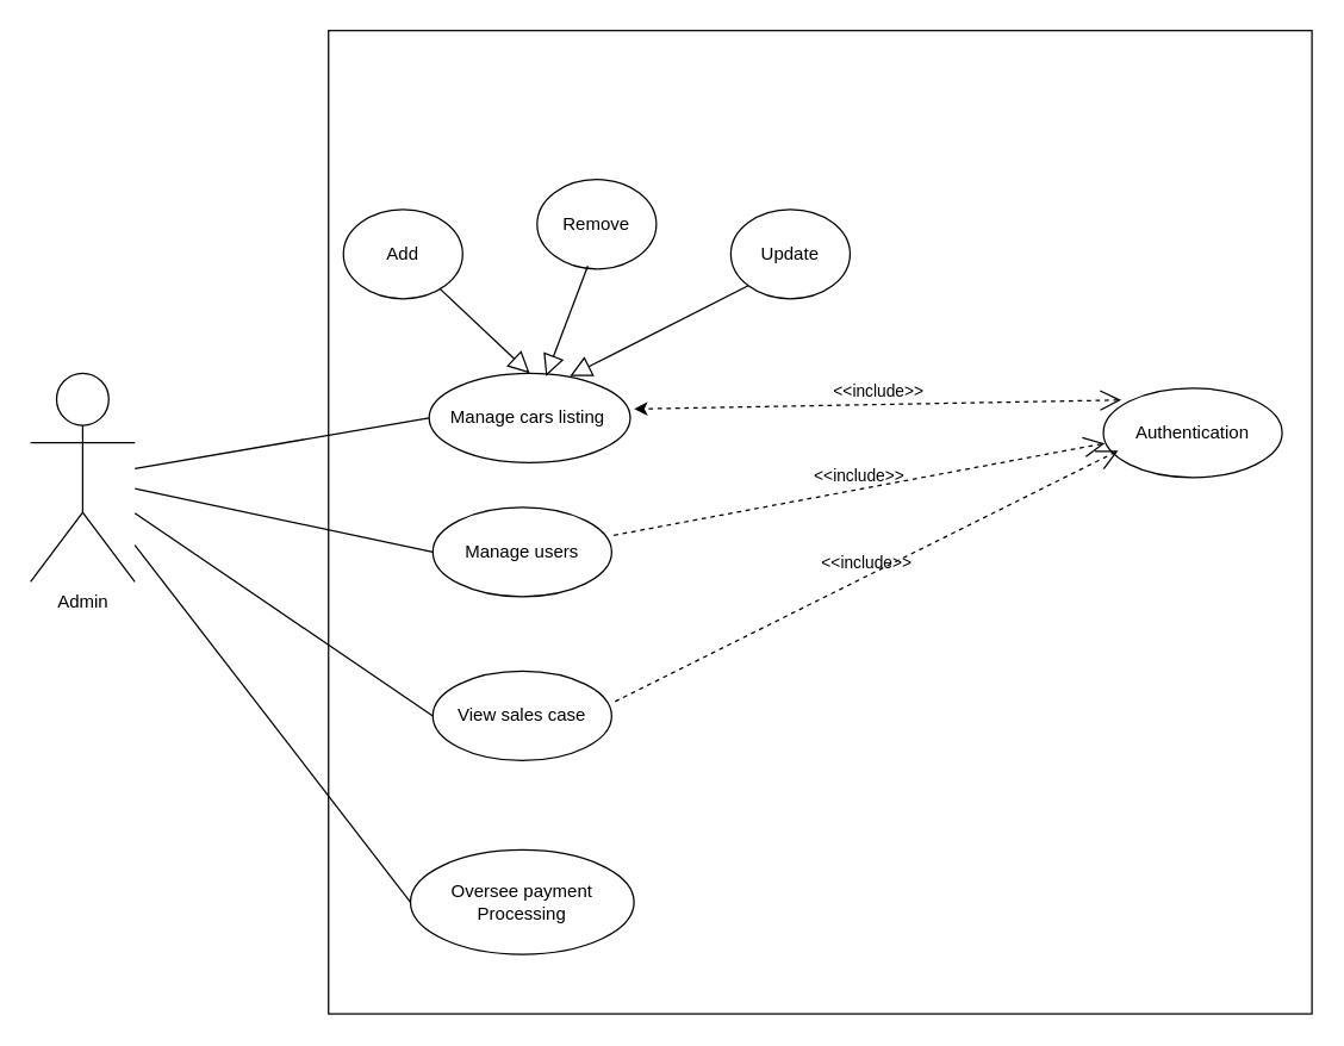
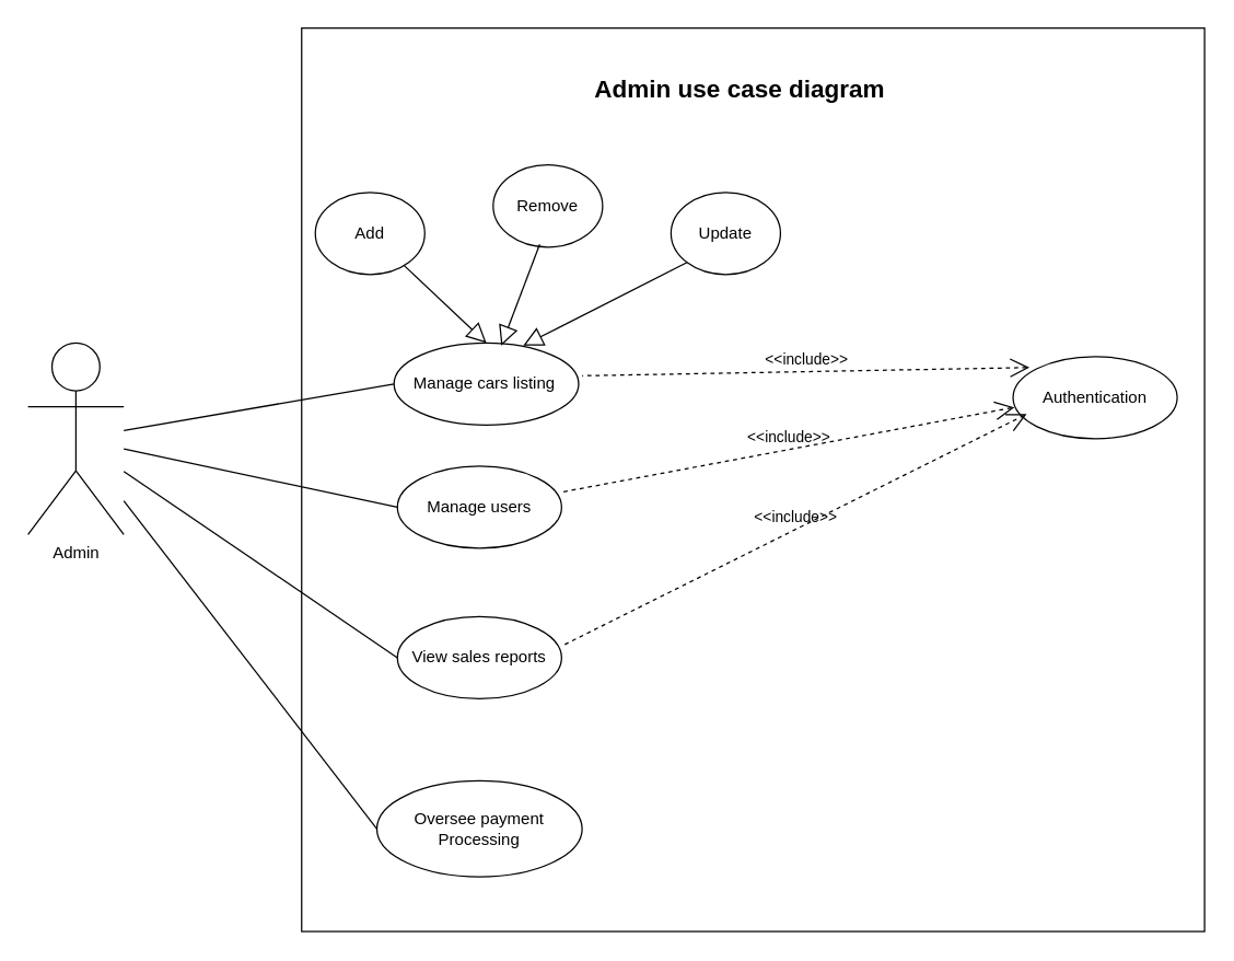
  <mxCell id="0" />
  <mxCell id="1" parent="0" />
  <mxCell id="2" value="" style="whiteSpace=wrap;html=1;aspect=fixed;" parent="1" vertex="1"><mxGeometry x="220" y="20" width="660" height="660" as="geometry" /></mxCell>
  <mxCell id="3" value="Admin" style="shape=umlActor;html=1;verticalLabelPosition=bottom;verticalAlign=top;align=center;" parent="1" vertex="1"><mxGeometry x="20" y="250" width="70" height="140" as="geometry" /></mxCell>
  <mxCell id="4" value="&lt;span style=&quot;font-weight: normal;&quot;&gt;Authentication&lt;/span&gt;" style="shape=ellipse;html=1;strokeWidth=1;fontStyle=1;whiteSpace=wrap;align=center;perimeter=ellipsePerimeter;" parent="1" vertex="1"><mxGeometry x="740" y="260" width="120" height="60" as="geometry" /></mxCell>
  <mxCell id="5" value="&lt;span style=&quot;font-weight: normal;&quot;&gt;Manage users&lt;/span&gt;" style="shape=ellipse;html=1;strokeWidth=1;fontStyle=1;whiteSpace=wrap;align=center;perimeter=ellipsePerimeter;" parent="1" vertex="1"><mxGeometry x="290" y="340" width="120" height="60" as="geometry" /></mxCell>
- <mxCell id="6" value="&lt;span style=&quot;font-weight: normal;&quot;&gt;View sales case&lt;/span&gt;" style="shape=ellipse;html=1;strokeWidth=1;fontStyle=1;whiteSpace=wrap;align=center;perimeter=ellipsePerimeter;" parent="1" vertex="1"><mxGeometry x="290" y="450" width="120" height="60" as="geometry" /></mxCell>
+ <mxCell id="6" value="&lt;span style=&quot;font-weight: normal;&quot;&gt;View sales reports&lt;/span&gt;" style="shape=ellipse;html=1;strokeWidth=1;fontStyle=1;whiteSpace=wrap;align=center;perimeter=ellipsePerimeter;" parent="1" vertex="1"><mxGeometry x="290" y="450" width="120" height="60" as="geometry" /></mxCell>
  <mxCell id="7" value="&lt;span style=&quot;font-weight: normal;&quot;&gt;Oversee payment Processing&lt;/span&gt;" style="shape=ellipse;html=1;strokeWidth=1;fontStyle=1;whiteSpace=wrap;align=center;perimeter=ellipsePerimeter;" parent="1" vertex="1"><mxGeometry x="275" y="570" width="150" height="70" as="geometry" /></mxCell>
  <mxCell id="8" value="&amp;lt;&amp;lt;include&amp;gt;&amp;gt;" style="edgeStyle=none;html=1;startArrow=open;endArrow=none;startSize=12;verticalAlign=bottom;dashed=1;labelBackgroundColor=none;rounded=0;exitX=0.008;exitY=0.617;exitDx=0;exitDy=0;exitPerimeter=0;" parent="1" source="4" edge="1"><mxGeometry width="160" relative="1" as="geometry"><mxPoint x="540" y="350" as="sourcePoint" /><mxPoint x="410" y="359" as="targetPoint" /></mxGeometry></mxCell>
  <mxCell id="9" value="&amp;lt;&amp;lt;include&amp;gt;&amp;gt;" style="edgeStyle=none;html=1;startArrow=open;endArrow=none;startSize=12;verticalAlign=bottom;dashed=1;labelBackgroundColor=none;rounded=0;entryX=1.008;entryY=0.35;entryDx=0;entryDy=0;exitX=0.083;exitY=0.7;exitDx=0;exitDy=0;exitPerimeter=0;entryPerimeter=0;" parent="1" source="4" target="6" edge="1"><mxGeometry width="160" relative="1" as="geometry"><mxPoint x="420" y="480" as="sourcePoint" /><mxPoint x="660" y="350" as="targetPoint" /></mxGeometry></mxCell>
  <mxCell id="10" value="" style="edgeStyle=none;html=1;endArrow=none;verticalAlign=bottom;rounded=0;entryX=0;entryY=0.5;entryDx=0;entryDy=0;" parent="1" source="3" target="5" edge="1"><mxGeometry width="160" relative="1" as="geometry"><mxPoint x="175" y="270.005" as="sourcePoint" /><mxPoint x="295" y="277.428" as="targetPoint" /></mxGeometry></mxCell>
  <mxCell id="11" value="" style="edgeStyle=none;html=1;endArrow=none;verticalAlign=bottom;rounded=0;entryX=0;entryY=0.5;entryDx=0;entryDy=0;" parent="1" source="3" target="6" edge="1"><mxGeometry width="160" relative="1" as="geometry"><mxPoint x="90" y="320" as="sourcePoint" /><mxPoint x="250" y="320" as="targetPoint" /></mxGeometry></mxCell>
  <mxCell id="12" value="" style="edgeStyle=none;html=1;endArrow=none;verticalAlign=bottom;rounded=0;entryX=0;entryY=0.5;entryDx=0;entryDy=0;" parent="1" source="3" target="7" edge="1"><mxGeometry width="160" relative="1" as="geometry"><mxPoint x="90" y="340" as="sourcePoint" /><mxPoint x="250" y="340" as="targetPoint" /></mxGeometry></mxCell>
+ <mxCell id="13" value="&lt;font style=&quot;font-size: 18px;&quot;&gt;&lt;b&gt;Admin use case diagram&lt;/b&gt;&lt;/font&gt;" style="text;html=1;align=center;verticalAlign=middle;whiteSpace=wrap;rounded=0;" parent="1" vertex="1"><mxGeometry x="422.5" y="40" width="235" height="50" as="geometry" /></mxCell>
  <mxCell id="14" value="&lt;span style=&quot;font-weight: normal;&quot;&gt;Manage cars listing&amp;nbsp;&lt;/span&gt;" style="shape=ellipse;html=1;strokeWidth=1;fontStyle=1;whiteSpace=wrap;align=center;perimeter=ellipsePerimeter;" parent="1" vertex="1"><mxGeometry x="287.5" y="250" width="135" height="60" as="geometry" /></mxCell>
- <mxCell id="15" value="&amp;lt;&amp;lt;include&lt;span style=&quot;background-color: transparent;&quot;&gt;&amp;gt;&amp;gt;&lt;/span&gt;" style="edgeStyle=none;html=1;startArrow=open;endArrow=classic;startSize=12;verticalAlign=bottom;dashed=1;labelBackgroundColor=none;rounded=0;entryX=1.019;entryY=0.4;entryDx=0;entryDy=0;entryPerimeter=0;exitX=0.1;exitY=0.133;exitDx=0;exitDy=0;exitPerimeter=0;" parent="1" source="4" target="14" edge="1"><mxGeometry x="-0.003" width="160" relative="1" as="geometry"><mxPoint x="580" y="210" as="sourcePoint" /><mxPoint x="740" y="210" as="targetPoint" /><mxPoint as="offset" /></mxGeometry></mxCell>
+ <mxCell id="15" value="&amp;lt;&amp;lt;include&lt;span style=&quot;background-color: transparent;&quot;&gt;&amp;gt;&amp;gt;&lt;/span&gt;" style="edgeStyle=none;html=1;startArrow=open;endArrow=none;startSize=12;verticalAlign=bottom;dashed=1;labelBackgroundColor=none;rounded=0;entryX=1.019;entryY=0.4;entryDx=0;entryDy=0;entryPerimeter=0;exitX=0.1;exitY=0.133;exitDx=0;exitDy=0;exitPerimeter=0;" parent="1" source="4" target="14" edge="1"><mxGeometry x="-0.003" width="160" relative="1" as="geometry"><mxPoint x="580" y="210" as="sourcePoint" /><mxPoint x="740" y="210" as="targetPoint" /><mxPoint as="offset" /></mxGeometry></mxCell>
  <mxCell id="16" value="" style="edgeStyle=none;html=1;endArrow=none;verticalAlign=bottom;rounded=0;entryX=0;entryY=0.5;entryDx=0;entryDy=0;" parent="1" source="3" target="14" edge="1"><mxGeometry width="160" relative="1" as="geometry"><mxPoint x="90" y="320" as="sourcePoint" /><mxPoint x="250" y="320" as="targetPoint" /></mxGeometry></mxCell>
  <mxCell id="17" value="&lt;span style=&quot;font-weight: normal;&quot;&gt;Add&lt;/span&gt;" style="shape=ellipse;html=1;strokeWidth=1;fontStyle=1;whiteSpace=wrap;align=center;perimeter=ellipsePerimeter;" parent="1" vertex="1"><mxGeometry x="230" y="140" width="80" height="60" as="geometry" /></mxCell>
  <mxCell id="18" value="&lt;div&gt;&lt;span style=&quot;font-weight: normal;&quot;&gt;Remove&lt;/span&gt;&lt;/div&gt;" style="shape=ellipse;html=1;strokeWidth=1;fontStyle=1;whiteSpace=wrap;align=center;perimeter=ellipsePerimeter;" parent="1" vertex="1"><mxGeometry x="360" y="120" width="80" height="60" as="geometry" /></mxCell>
  <mxCell id="19" value="&lt;span style=&quot;font-weight: normal;&quot;&gt;Update&lt;/span&gt;" style="shape=ellipse;html=1;strokeWidth=1;fontStyle=1;whiteSpace=wrap;align=center;perimeter=ellipsePerimeter;" parent="1" vertex="1"><mxGeometry x="490" y="140" width="80" height="60" as="geometry" /></mxCell>
  <mxCell id="20" value="" style="edgeStyle=none;html=1;endArrow=block;endFill=0;endSize=12;verticalAlign=bottom;rounded=0;entryX=0.7;entryY=0.033;entryDx=0;entryDy=0;entryPerimeter=0;exitX=0;exitY=1;exitDx=0;exitDy=0;" parent="1" source="19" target="14" edge="1"><mxGeometry width="160" relative="1" as="geometry"><mxPoint x="370" y="250" as="sourcePoint" /><mxPoint x="510" y="196" as="targetPoint" /></mxGeometry></mxCell>
  <mxCell id="21" value="" style="edgeStyle=none;html=1;endArrow=block;endFill=0;endSize=12;verticalAlign=bottom;rounded=0;exitX=0.425;exitY=0.967;exitDx=0;exitDy=0;exitPerimeter=0;entryX=0.581;entryY=0.033;entryDx=0;entryDy=0;entryPerimeter=0;" parent="1" source="18" target="14" edge="1"><mxGeometry width="160" relative="1" as="geometry"><mxPoint x="340" y="250" as="sourcePoint" /><mxPoint x="362" y="253" as="targetPoint" /></mxGeometry></mxCell>
  <mxCell id="22" value="" style="edgeStyle=none;html=1;endArrow=block;endFill=0;endSize=12;verticalAlign=bottom;rounded=0;entryX=0.5;entryY=0;entryDx=0;entryDy=0;" parent="1" source="17" target="14" edge="1"><mxGeometry width="160" relative="1" as="geometry"><mxPoint x="330" y="240" as="sourcePoint" /><mxPoint x="335" y="250" as="targetPoint" /></mxGeometry></mxCell>
